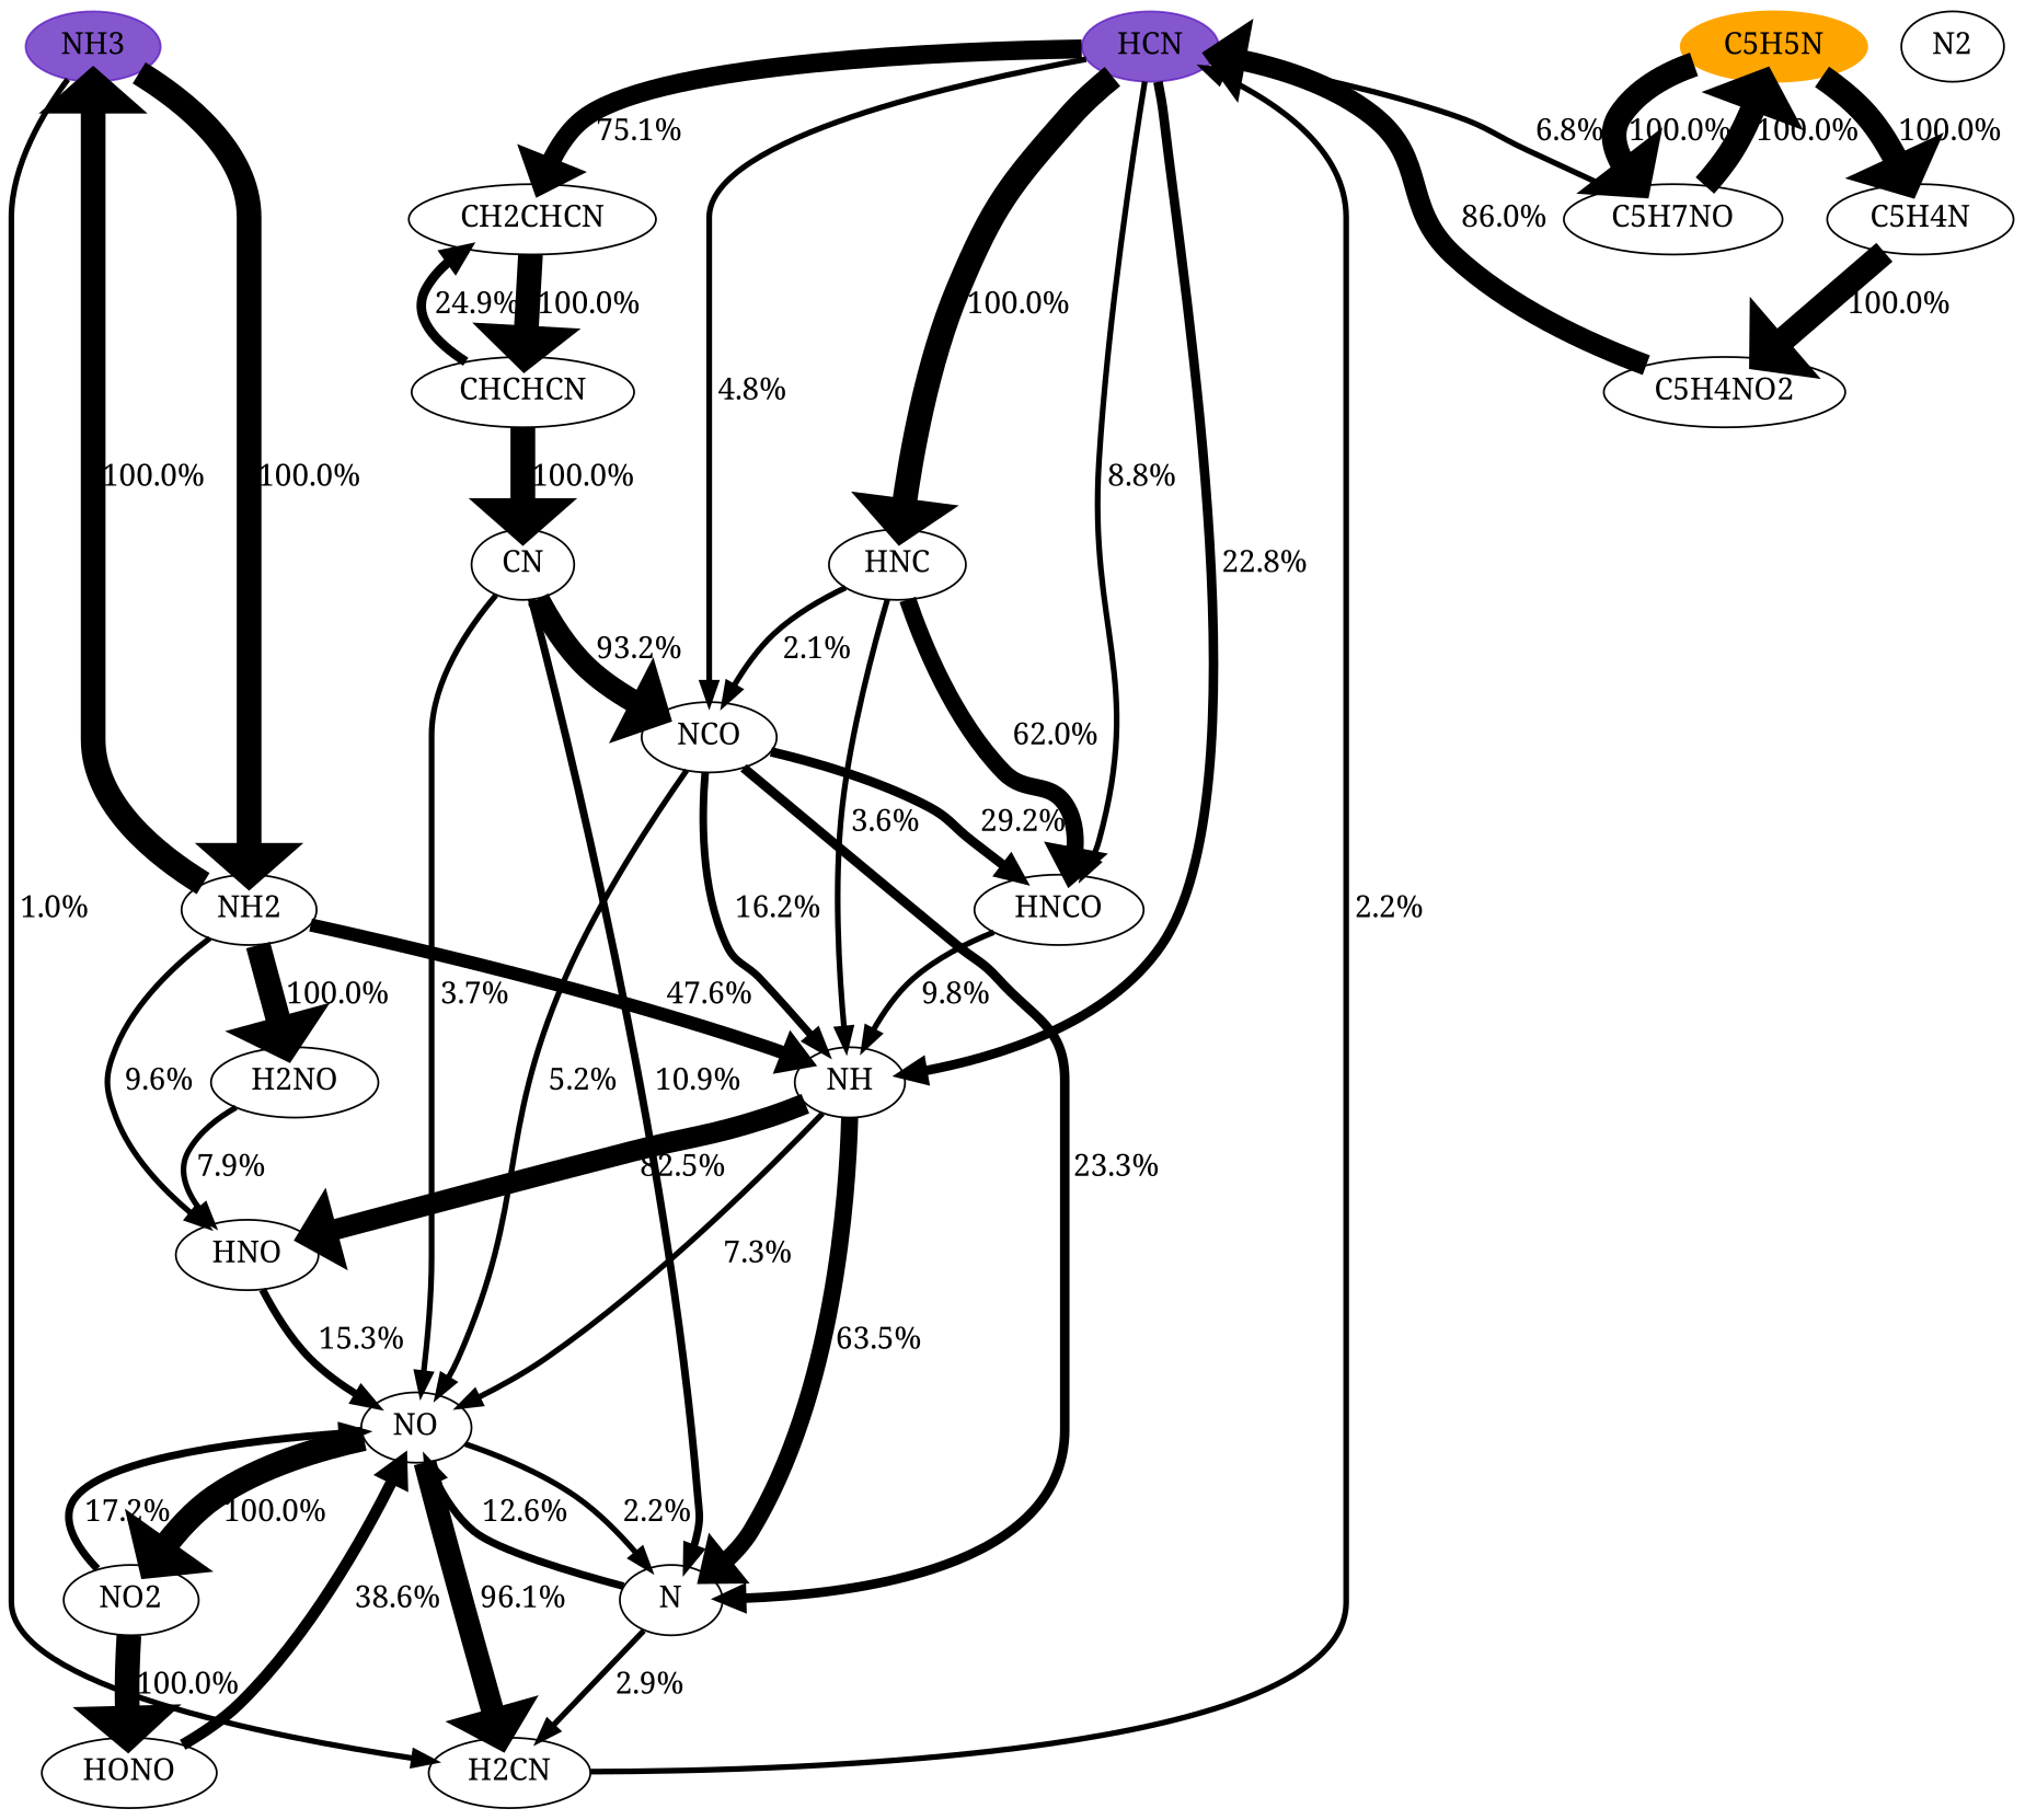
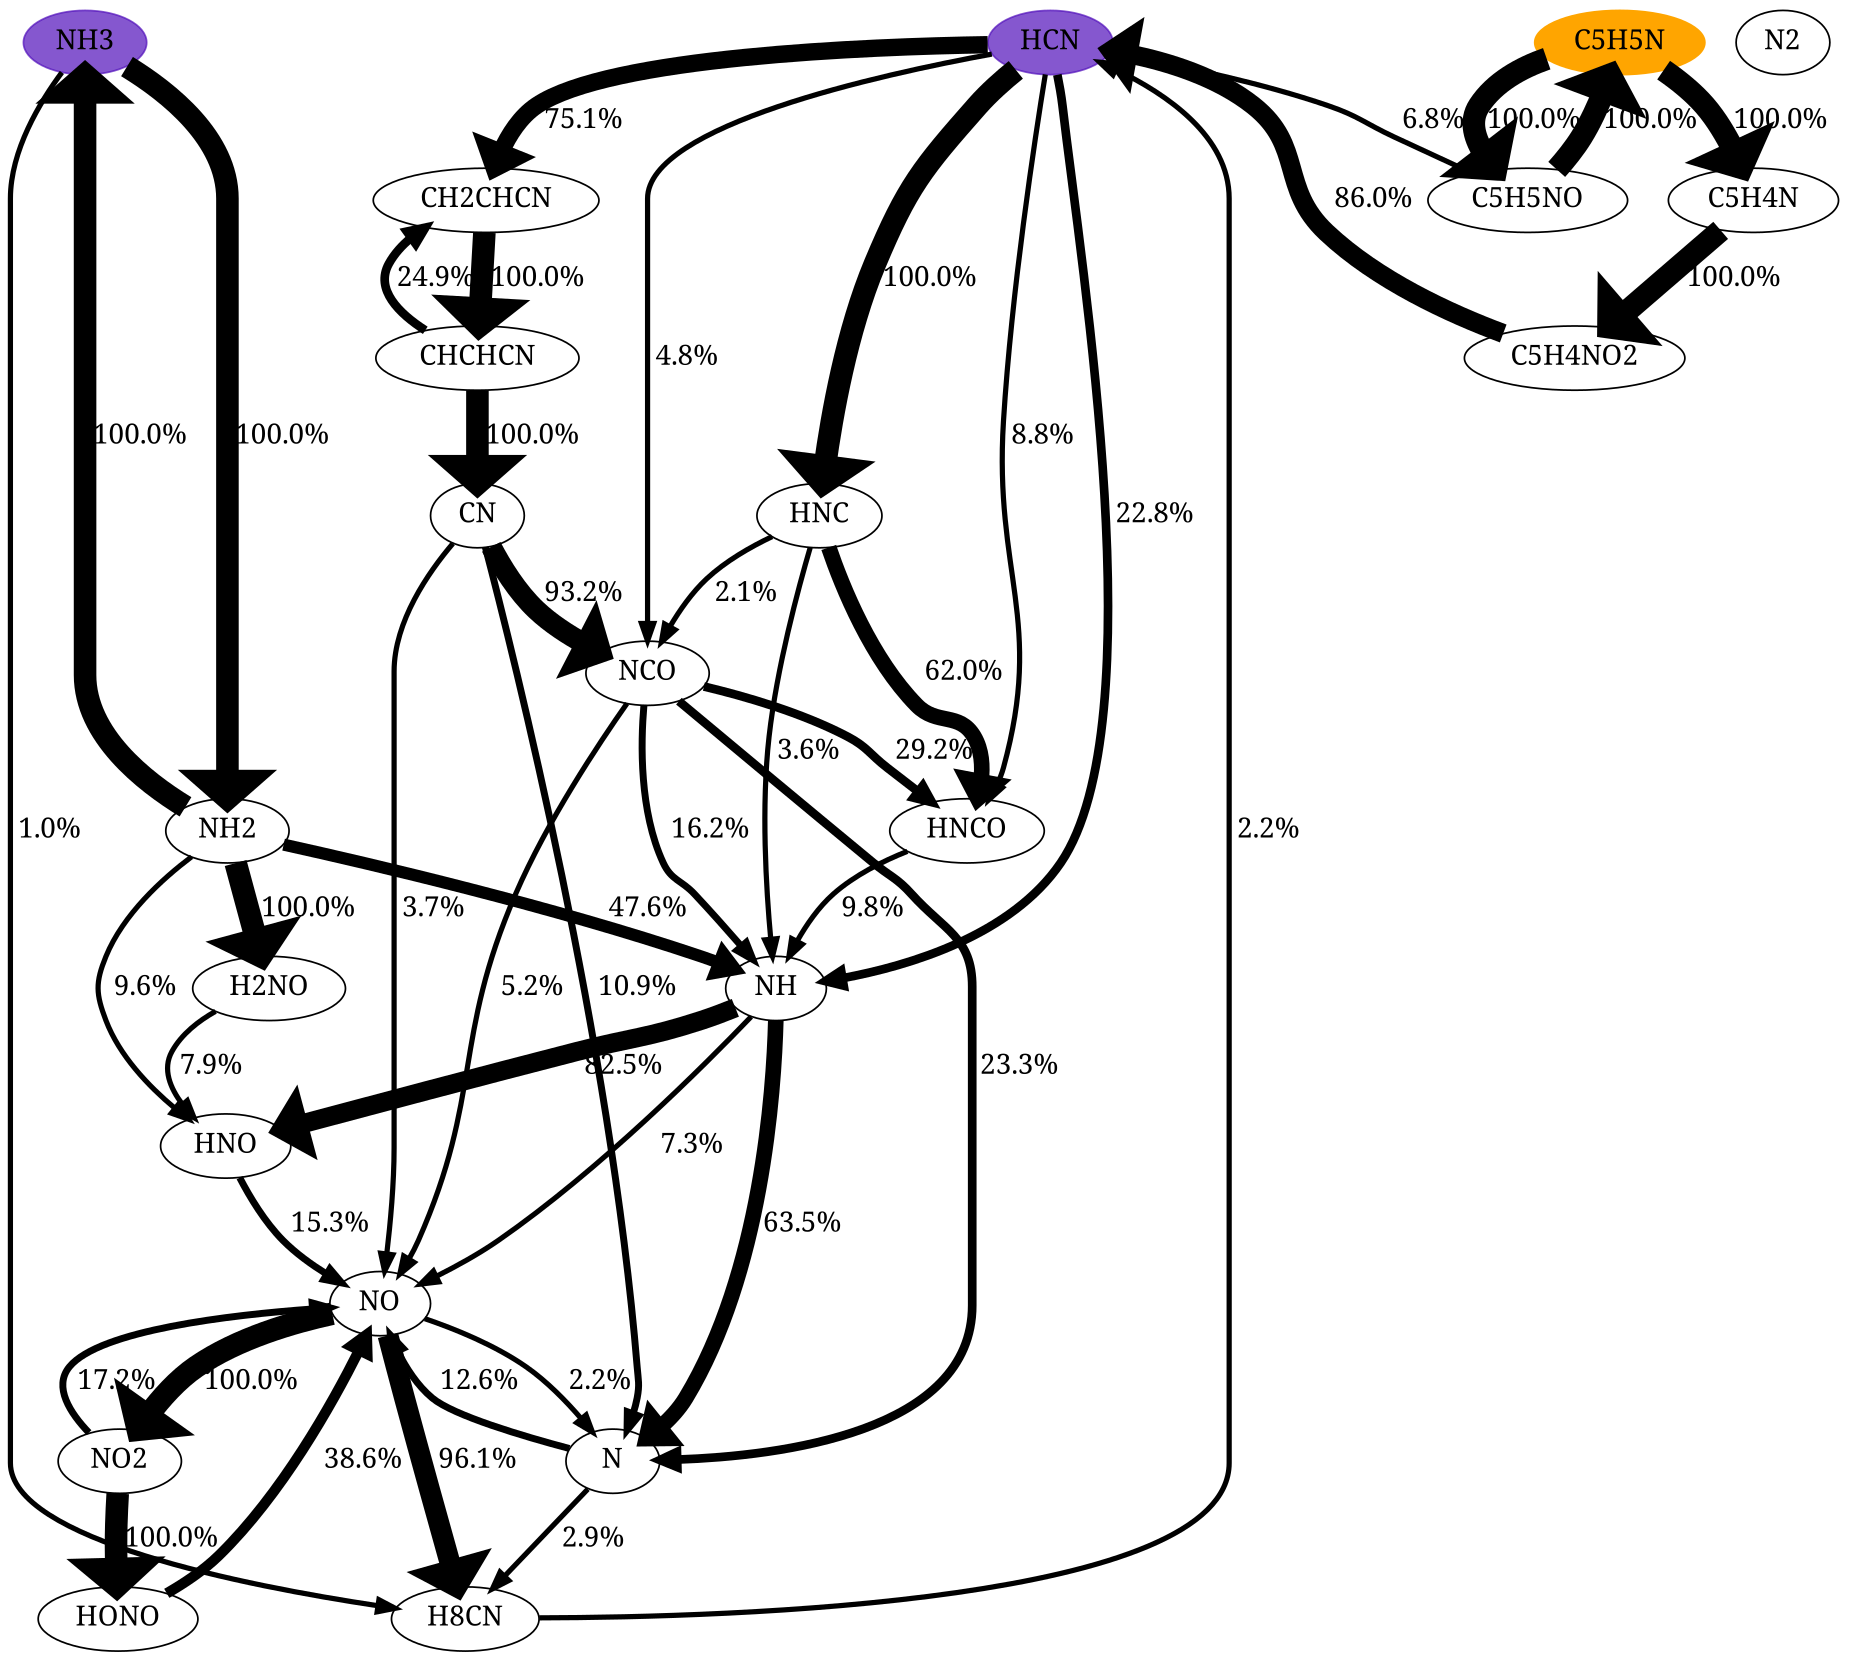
  digraph {
    b="0,0,1558,558"
    rankdir=TB
    splines=True
    node [fontname=serif fontsize=16]
    edge [fontcolor=black fontname=serif fontsize=16 penwidth=3]
    C5H5N [color=orange fillcolor=orange style=filled]
    HCN [color="#500dbab1" fillcolor="#500dbab1" style=filled]
    NH3 [color="#500dbab1" fillcolor="#500dbab1" style=filled]
    N2
    C5H4N
-   C5H5NO [label=C5H7NO]
+   C5H5NO
    NH
    HNC
    HNCO
    NCO
    CH2CHCN
-   H2CN
+   H2CN [label=H8CN]
    NH2
    NO
    N
    NO2
    HONO
    C5H4NO2
    HNO
    CHCHCN
    CN
    H2NO
    subgraph sub_1 {
      rank=source
      C5H5N
      HCN
      NH3
      N2
    }
    C5H5N -> C5H4N [label=" 100.0%" penwidth=13]
    C5H5N -> C5H5NO [label=" 100.0%" penwidth=13]
    HCN -> NH [label=" 22.8%" penwidth=5]
    HCN -> HNC [label=" 100.0%" penwidth=13]
    HCN -> HNCO [label=" 8.8%"]
    HCN -> NCO [label=" 4.8%"]
    HCN -> CH2CHCN [label=" 75.1%" penwidth=10]
    NH3 -> H2CN [label=" 1.0%"]
    NH3 -> NH2 [label=" 100.0%" penwidth=13]
    C5H4N -> C5H4NO2 [label=" 100.0%" penwidth=13]
    C5H5NO -> C5H5N [label=" 100.0%" penwidth=13]
    C5H5NO -> HCN [label=" 6.8%"]
    NH -> NO [label=" 7.3%"]
    NH -> N [label=" 63.5%" penwidth=9]
    NH -> HNO [label=" 82.5%" penwidth=11]
    HNC -> NH [label=" 3.6%"]
    HNC -> HNCO [label=" 62.0%" penwidth=9]
    HNC -> NCO [label=" 2.1%"]
    HNCO -> NH [label=" 9.8%"]
    NCO -> NH [label=" 16.2%" penwidth=4]
    NCO -> HNCO [label=" 29.2%" penwidth=5]
    NCO -> NO [label=" 5.2%"]
    NCO -> N [label=" 23.3%" penwidth=5]
    CH2CHCN -> CHCHCN [label=" 100.0%" penwidth=13]
    H2CN -> HCN [label=" 2.2%"]
    NH2 -> NH3 [label=" 100.0%" penwidth=13]
    NH2 -> NH [label=" 47.6%" penwidth=7]
    NH2 -> HNO [label=" 9.6%"]
    NH2 -> H2NO [label=" 100.0%" penwidth=13]
    NO -> H2CN [label=" 96.1%" penwidth=12]
    NO -> N [label=" 2.2%"]
    NO -> NO2 [label=" 100.0%" penwidth=13]
    N -> H2CN [label=" 2.9%"]
    N -> NO [label=" 12.6%" penwidth=4]
    NO2 -> NO [label=" 17.2%" penwidth=4]
    NO2 -> HONO [label=" 100.0%" penwidth=13]
    HONO -> NO [label=" 38.6%" penwidth=6]
    C5H4NO2 -> HCN [label=" 86.0%" penwidth=11]
    HNO -> NO [label=" 15.3%" penwidth=4]
    CHCHCN -> CH2CHCN [label=" 24.9%" penwidth=5]
    CHCHCN -> CN [label=" 100.0%" penwidth=13]
    CN -> NCO [label=" 93.2%" penwidth=12]
    CN -> NO [label=" 3.7%"]
    CN -> N [label=" 10.9%" penwidth=4]
    H2NO -> HNO [label=" 7.9%"]
  }
